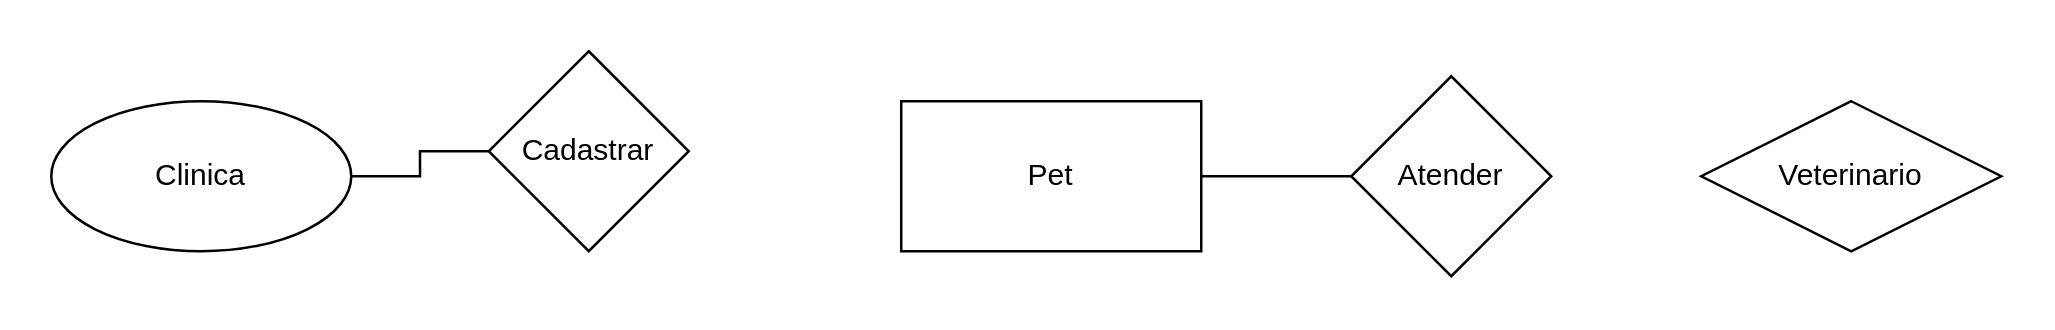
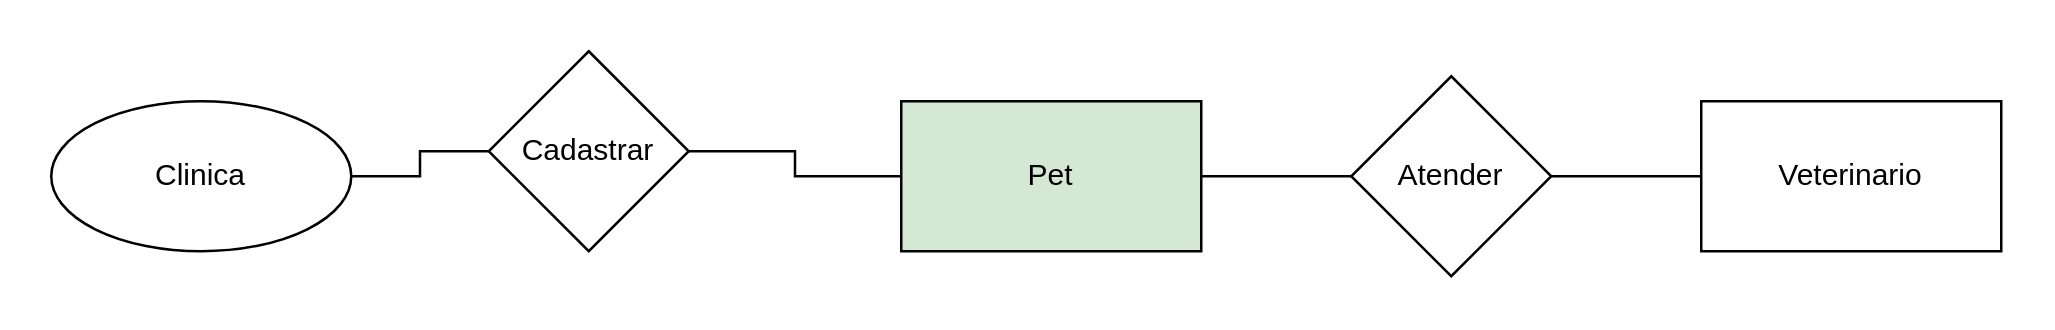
  <mxCell id="0" />
  <mxCell id="1" parent="0" />
  <mxCell id="2" style="edgeStyle=orthogonalEdgeStyle;rounded=0;orthogonalLoop=1;jettySize=auto;html=1;exitX=1;exitY=0.5;exitDx=0;exitDy=0;endArrow=none;endFill=0;" edge="1" parent="1" source="3" target="8"><mxGeometry relative="1" as="geometry"><mxPoint x="210" y="70" as="targetPoint" /></mxGeometry></mxCell>
  <mxCell id="3" value="&lt;font style=&quot;vertical-align: inherit&quot;&gt;&lt;font style=&quot;vertical-align: inherit&quot;&gt;Clinica&lt;/font&gt;&lt;/font&gt;" style="ellipse;whiteSpace=wrap;html=1;" vertex="1" parent="1"><mxGeometry x="20" y="40" width="120" height="60" as="geometry" /></mxCell>
  <mxCell id="4" style="edgeStyle=orthogonalEdgeStyle;rounded=0;orthogonalLoop=1;jettySize=auto;html=1;exitX=1;exitY=0.5;exitDx=0;exitDy=0;entryX=0;entryY=0.5;entryDx=0;entryDy=0;endArrow=none;endFill=0;" edge="1" parent="1" source="5" target="11"><mxGeometry relative="1" as="geometry" /></mxCell>
- <mxCell id="5" value="&lt;font style=&quot;vertical-align: inherit&quot;&gt;&lt;font style=&quot;vertical-align: inherit&quot;&gt;Pet&lt;/font&gt;&lt;/font&gt;" style="whiteSpace=wrap;html=1;" vertex="1" parent="1"><mxGeometry x="360" y="40" width="120" height="60" as="geometry" /></mxCell>
- <mxCell id="6" value="&lt;font style=&quot;vertical-align: inherit&quot;&gt;&lt;font style=&quot;vertical-align: inherit&quot;&gt;Veterinario&lt;/font&gt;&lt;/font&gt;" style="rhombus;whiteSpace=wrap;html=1;" vertex="1" parent="1"><mxGeometry x="680" y="40" width="120" height="60" as="geometry" /></mxCell>
+ <mxCell id="5" value="&lt;font style=&quot;vertical-align: inherit&quot;&gt;&lt;font style=&quot;vertical-align: inherit&quot;&gt;Pet&lt;/font&gt;&lt;/font&gt;" style="whiteSpace=wrap;html=1;fillColor=#d5e8d4;" vertex="1" parent="1"><mxGeometry x="360" y="40" width="120" height="60" as="geometry" /></mxCell>
+ <mxCell id="6" value="&lt;font style=&quot;vertical-align: inherit&quot;&gt;&lt;font style=&quot;vertical-align: inherit&quot;&gt;Veterinario&lt;/font&gt;&lt;/font&gt;" style="whiteSpace=wrap;html=1;" vertex="1" parent="1"><mxGeometry x="680" y="40" width="120" height="60" as="geometry" /></mxCell>
+ <mxCell id="7" style="edgeStyle=orthogonalEdgeStyle;rounded=0;orthogonalLoop=1;jettySize=auto;html=1;exitX=1;exitY=0.5;exitDx=0;exitDy=0;entryX=0;entryY=0.5;entryDx=0;entryDy=0;endArrow=none;endFill=0;" edge="1" parent="1" source="8" target="5"><mxGeometry relative="1" as="geometry" /></mxCell>
  <mxCell id="8" value="Cadastrar" style="rhombus;whiteSpace=wrap;html=1;" vertex="1" parent="1"><mxGeometry x="195" y="20" width="80" height="80" as="geometry" /></mxCell>
  <mxCell id="9" style="edgeStyle=orthogonalEdgeStyle;rounded=0;orthogonalLoop=1;jettySize=auto;html=1;exitX=0.5;exitY=1;exitDx=0;exitDy=0;endArrow=none;endFill=0;" edge="1" parent="1" source="5" target="5"><mxGeometry relative="1" as="geometry" /></mxCell>
+ <mxCell id="10" style="edgeStyle=orthogonalEdgeStyle;rounded=0;orthogonalLoop=1;jettySize=auto;html=1;exitX=1;exitY=0.5;exitDx=0;exitDy=0;entryX=0;entryY=0.5;entryDx=0;entryDy=0;endArrow=none;endFill=0;" edge="1" parent="1" source="11" target="6"><mxGeometry relative="1" as="geometry" /></mxCell>
  <mxCell id="11" value="Atender" style="rhombus;whiteSpace=wrap;html=1;" vertex="1" parent="1"><mxGeometry x="540" y="30" width="80" height="80" as="geometry" /></mxCell>
